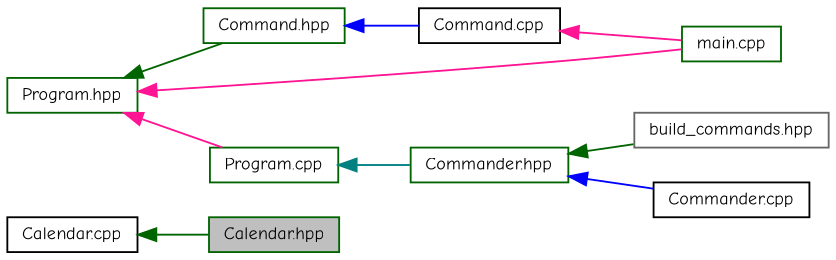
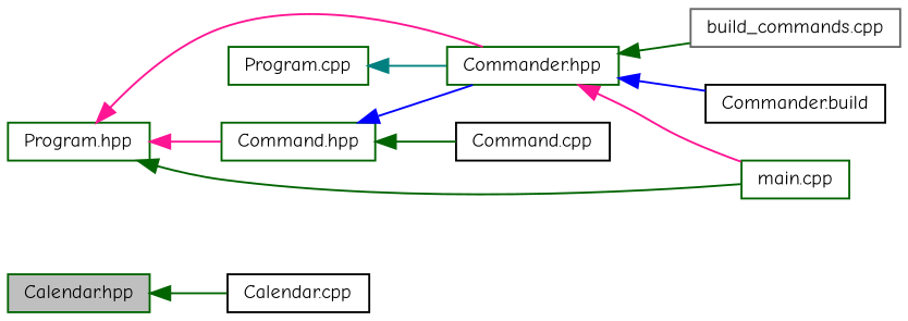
  digraph {
    fontname="Comic Neue"
    rankdir=LR
    node [color=darkgreen fillcolor=white fontname="Comic Neue" fontsize=10 shape=record style=filled]
    edge [color=darkgreen dir=back fontname="Comic Neue" fontsize=10 labelfontname=Helvetica labelfontsize=10 style=solid]
    n1 [fillcolor=grey75 fontcolor=black height=0.2 label="Calendar.hpp" width=0.4]
    n2 [color=black height=0.2 label="Calendar.cpp" width=0.4]
    n3 [height=0.2 label="Program.hpp" width=0.4]
    n4 [height=0.2 label="Command.hpp" width=0.4]
    n5 [height=0.2 label="main.cpp" width=0.4]
    n6 [height=0.2 label="Program.cpp" width=0.4]
    n7 [height=0.2 label="Commander.hpp" width=0.4]
    n8 [color=black height=0.2 label="Command.cpp" width=0.4]
-   n9 [color=gray40 height=0.2 label="build_commands.hpp" width=0.4]
-   n10 [color=black height=0.2 label="Commander.cpp" width=0.4]
-   n2 -> n1
-   n3 -> n4
-   n3 -> n5 [color=deeppink]
-   n3 -> n6 [color=deeppink]
-   n4 -> n8 [color=blue]
+   n9 [color=gray40 height=0.2 label="build_commands.cpp" width=0.4]
+   n10 [color=black height=0.2 label="Commander.build" width=0.4]
+   n1 -> n2
+   n3 -> n4 [color=deeppink]
+   n3 -> n5
+   n3 -> n7 [color=deeppink]
+   n4 -> n7 [color=blue]
+   n4 -> n8
    n6 -> n7 [color=teal]
-   n8 -> n5 [color=deeppink]
+   n7 -> n5 [color=deeppink]
    n7 -> n9
    n7 -> n10 [color=blue]
  }
